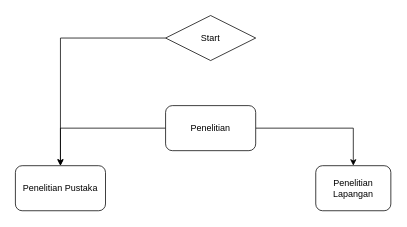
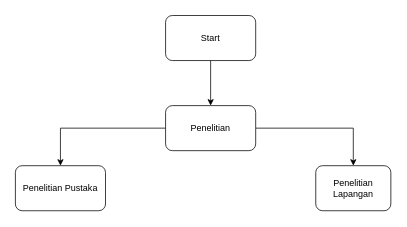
  <mxCell id="0" />
  <mxCell id="1" parent="0" />
- <mxCell id="2" value="" style="edgeStyle=orthogonalEdgeStyle;rounded=0;orthogonalLoop=1;jettySize=auto;html=1;" edge="1" parent="1" source="3" target="7"><mxGeometry relative="1" as="geometry" /></mxCell>
- <mxCell id="3" value="Start" style="rhombus;whiteSpace=wrap;html=1;" vertex="1" parent="1"><mxGeometry x="220" y="20" width="120" height="60" as="geometry" /></mxCell>
+ <mxCell id="2" value="" style="edgeStyle=orthogonalEdgeStyle;rounded=0;orthogonalLoop=1;jettySize=auto;html=1;" edge="1" parent="1" source="3" target="6"><mxGeometry relative="1" as="geometry" /></mxCell>
+ <mxCell id="3" value="Start" style="rounded=1;whiteSpace=wrap;html=1;" vertex="1" parent="1"><mxGeometry x="220" y="20" width="120" height="60" as="geometry" /></mxCell>
  <mxCell id="4" style="edgeStyle=orthogonalEdgeStyle;rounded=0;orthogonalLoop=1;jettySize=auto;html=1;entryX=0.5;entryY=0;entryDx=0;entryDy=0;" edge="1" parent="1" source="6" target="7"><mxGeometry relative="1" as="geometry" /></mxCell>
  <mxCell id="5" style="edgeStyle=orthogonalEdgeStyle;rounded=0;orthogonalLoop=1;jettySize=auto;html=1;entryX=0.5;entryY=0;entryDx=0;entryDy=0;" edge="1" parent="1" source="6" target="8"><mxGeometry relative="1" as="geometry" /></mxCell>
  <mxCell id="6" value="Penelitian" style="rounded=1;whiteSpace=wrap;html=1;" vertex="1" parent="1"><mxGeometry x="220" y="140" width="120" height="60" as="geometry" /></mxCell>
  <mxCell id="7" value="Penelitian Pustaka" style="rounded=1;whiteSpace=wrap;html=1;" vertex="1" parent="1"><mxGeometry x="20" y="220" width="120" height="60" as="geometry" /></mxCell>
  <mxCell id="8" value="Penelitian Lapangan" style="rounded=1;whiteSpace=wrap;html=1;" vertex="1" parent="1"><mxGeometry x="420" y="220" width="100" height="60" as="geometry" /></mxCell>
